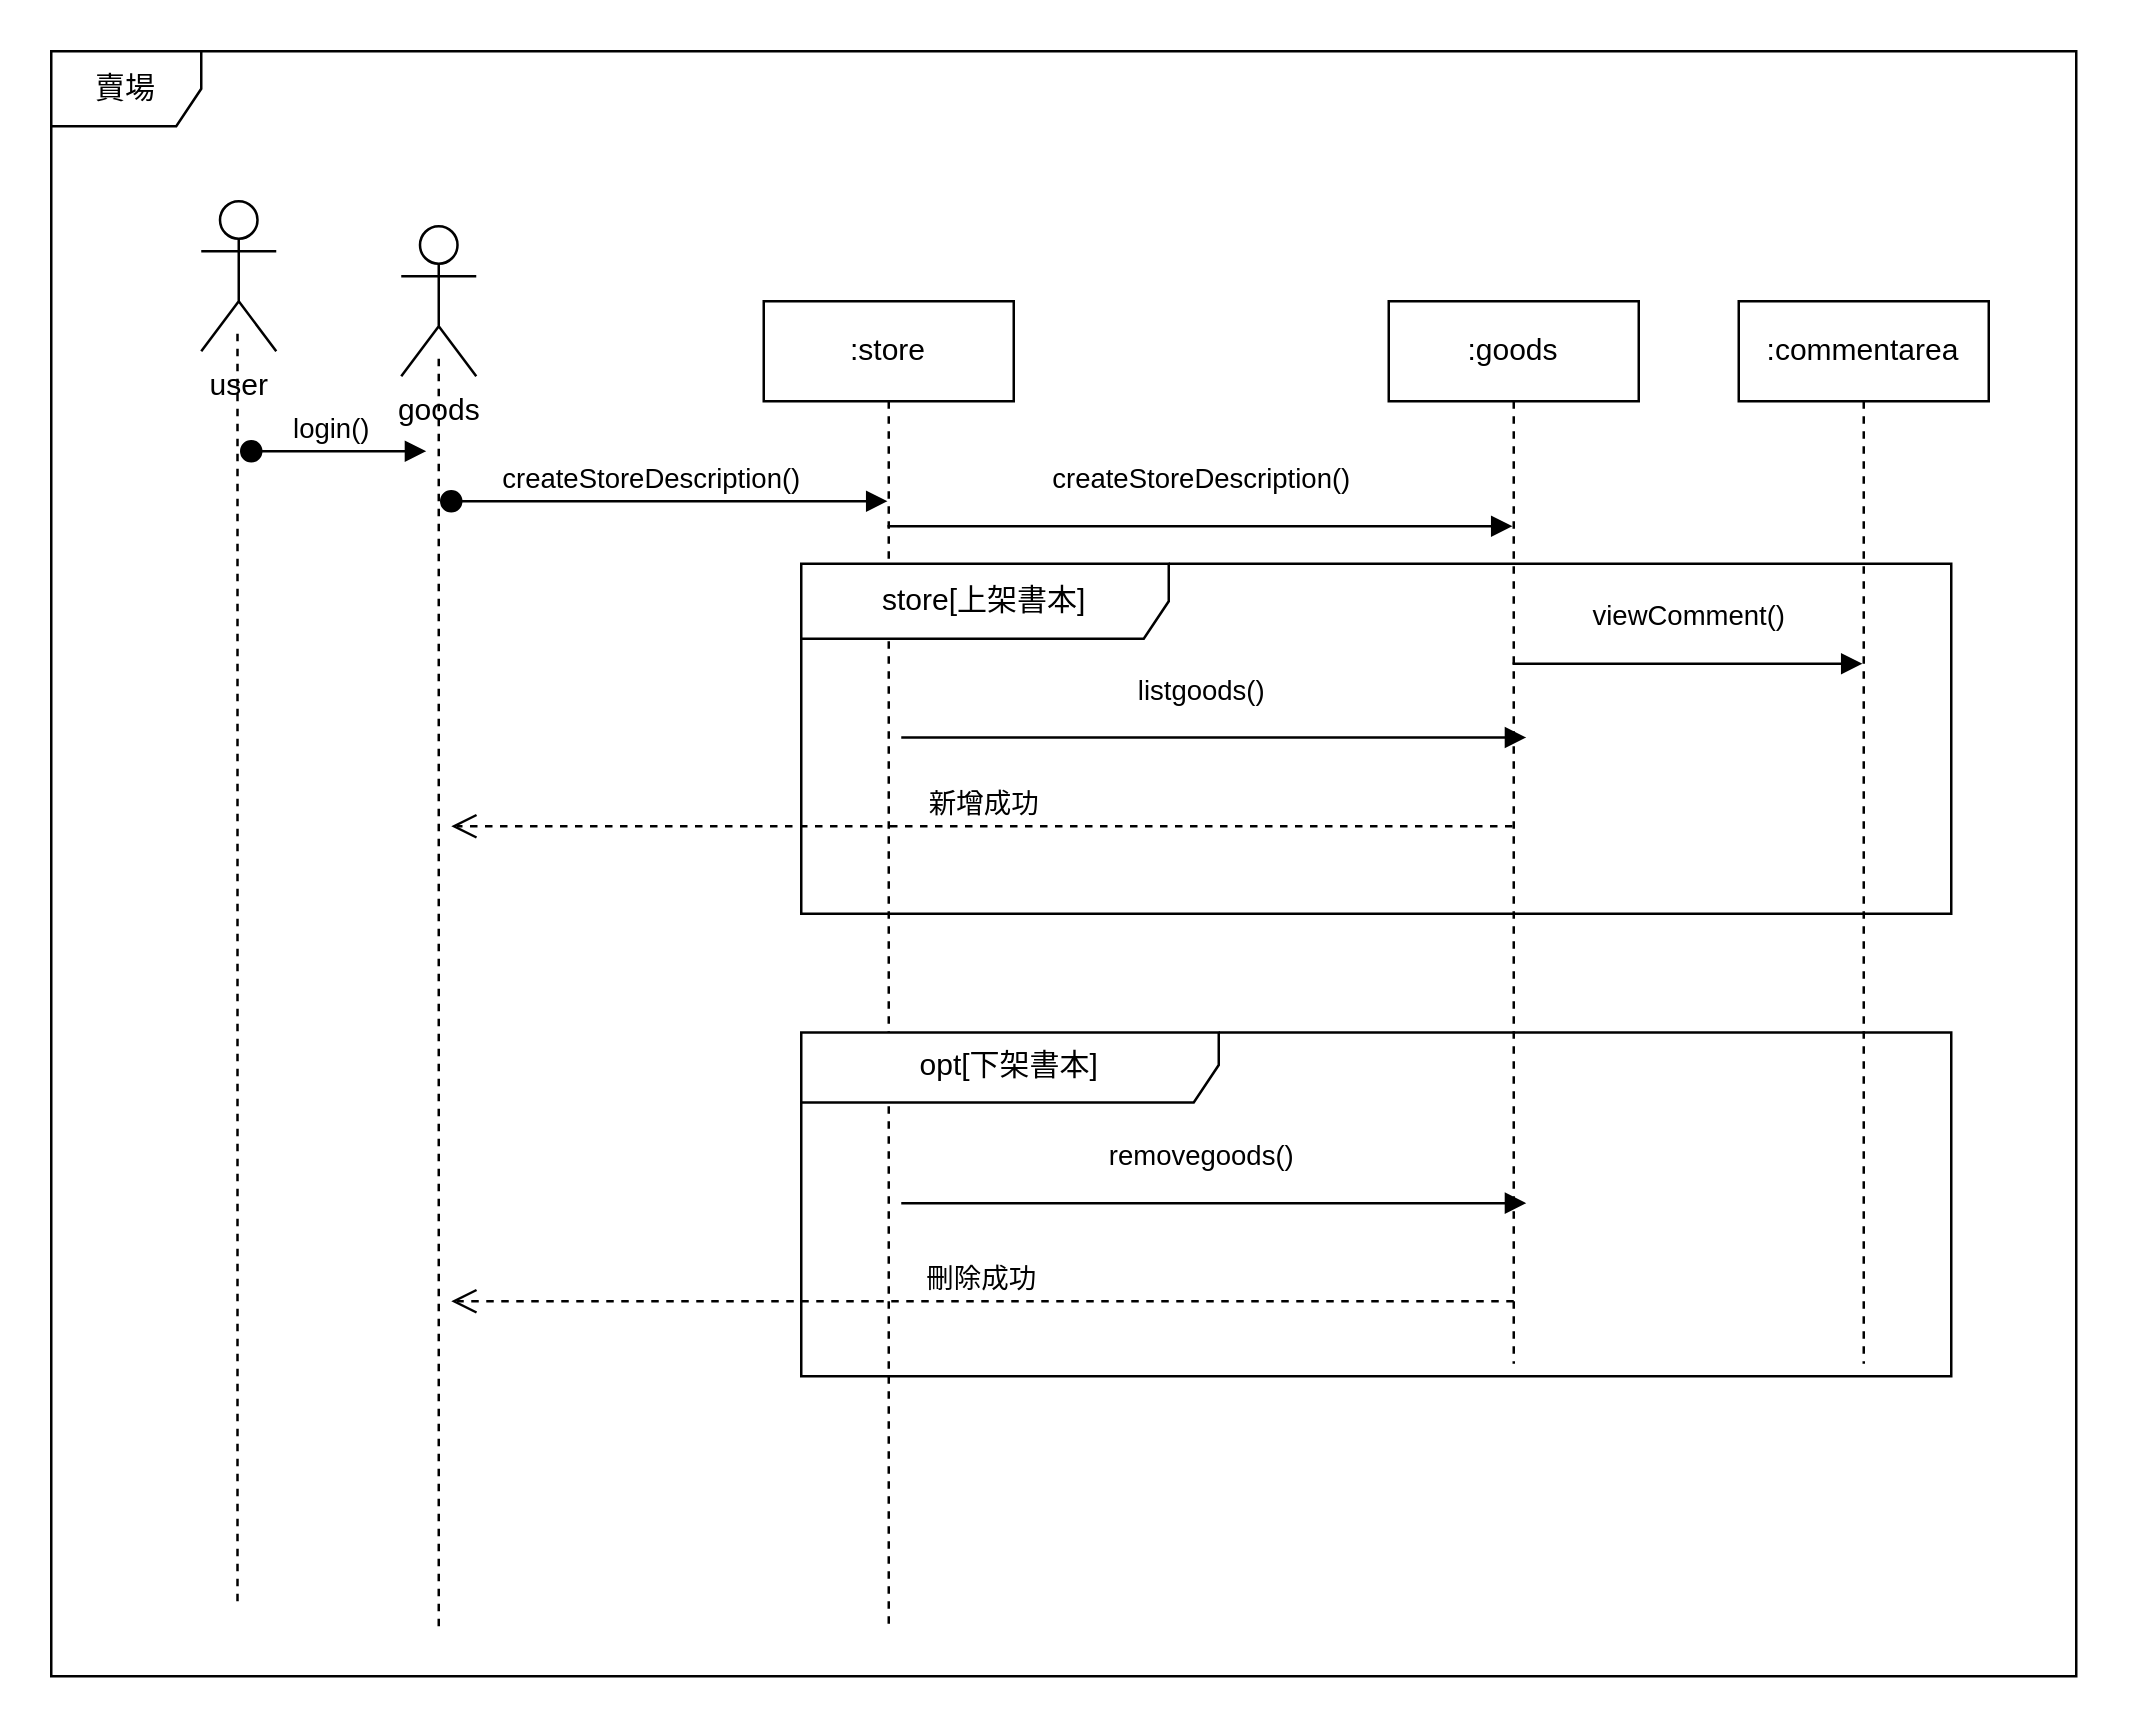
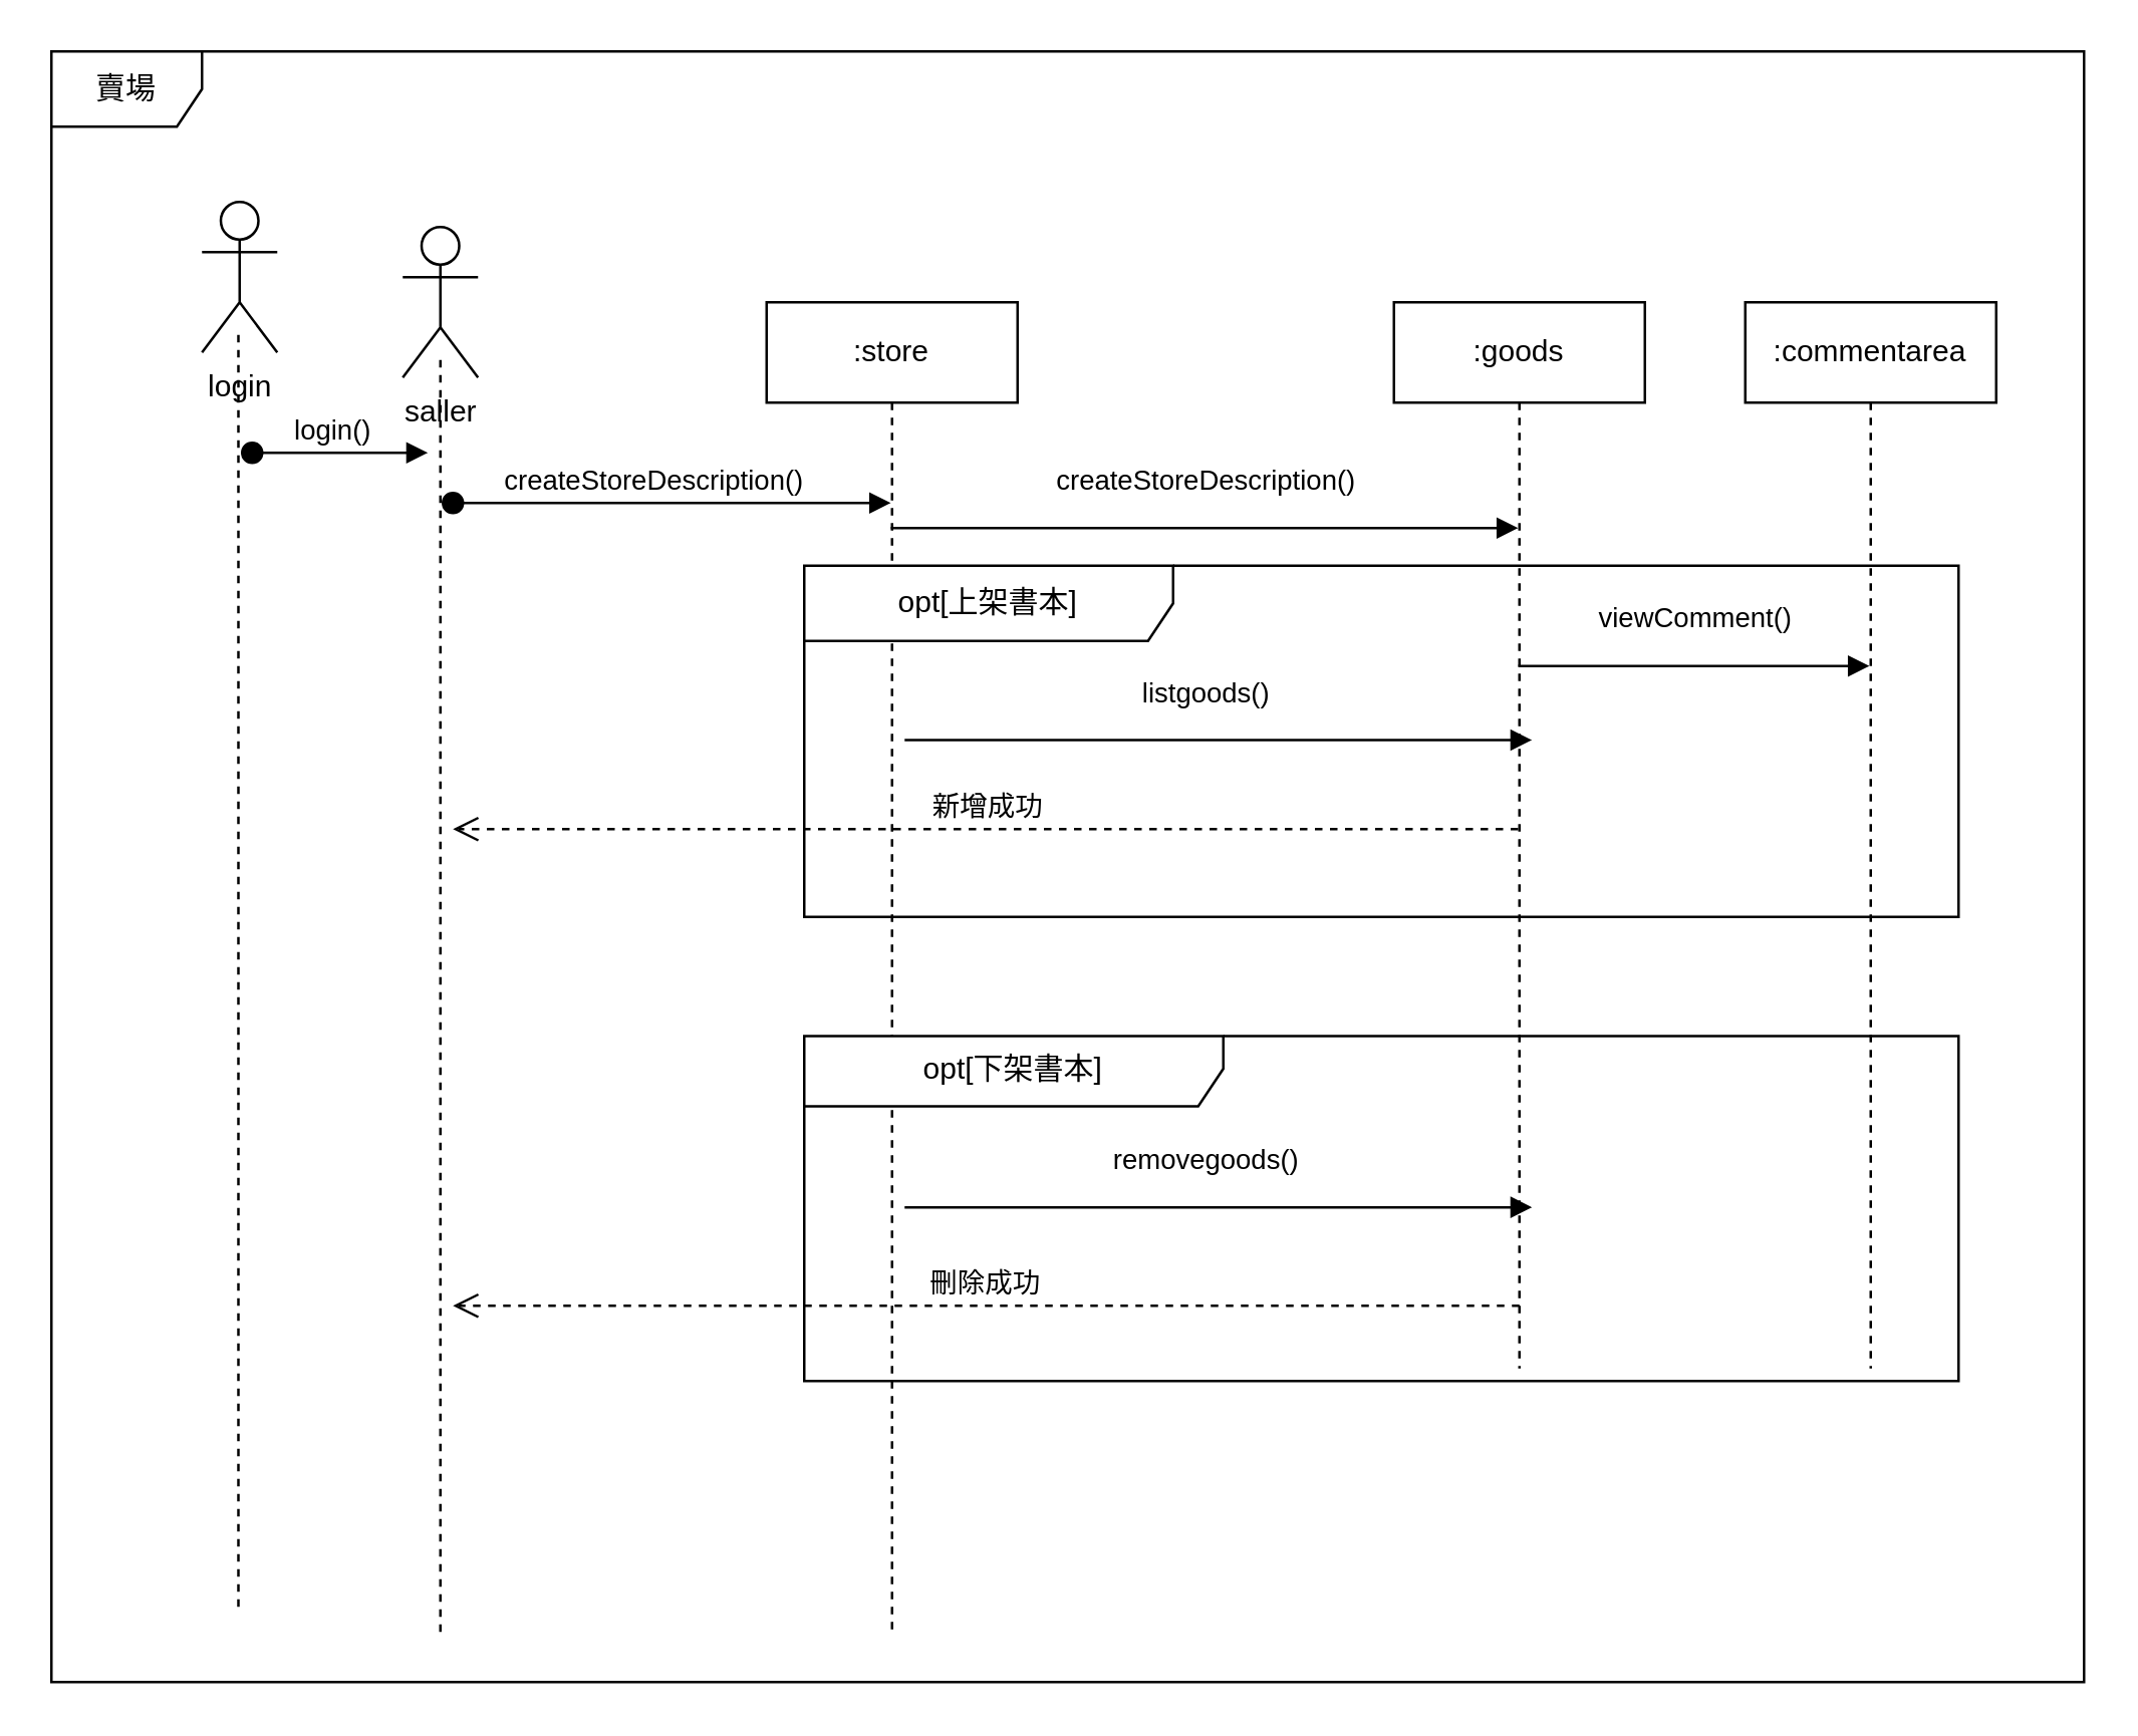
  <mxCell id="0" />
  <mxCell id="1" parent="0" />
  <mxCell id="2" value=":store" style="shape=umlLifeline;perimeter=lifelinePerimeter;whiteSpace=wrap;html=1;container=0;dropTarget=0;collapsible=0;recursiveResize=0;outlineConnect=0;portConstraint=eastwest;newEdgeStyle={&quot;edgeStyle&quot;:&quot;elbowEdgeStyle&quot;,&quot;elbow&quot;:&quot;vertical&quot;,&quot;curved&quot;:0,&quot;rounded&quot;:0};" parent="1" vertex="1"><mxGeometry x="305" y="120" width="100" height="530" as="geometry" /></mxCell>
  <mxCell id="3" value="createStoreDescription()" style="html=1;verticalAlign=bottom;startArrow=oval;endArrow=block;startSize=8;edgeStyle=elbowEdgeStyle;elbow=vertical;curved=0;rounded=0;startFill=1;" parent="2" target="2" edge="1"><mxGeometry x="-0.083" relative="1" as="geometry"><mxPoint x="-125" y="80" as="sourcePoint" /><mxPoint x="45" y="70" as="targetPoint" /><Array as="points"><mxPoint x="-65" y="80" /><mxPoint x="-10" y="70" /><mxPoint x="-30" y="70" /></Array><mxPoint as="offset" /></mxGeometry></mxCell>
  <mxCell id="4" value=":goods" style="shape=umlLifeline;perimeter=lifelinePerimeter;whiteSpace=wrap;html=1;container=0;dropTarget=0;collapsible=0;recursiveResize=0;outlineConnect=0;portConstraint=eastwest;newEdgeStyle={&quot;edgeStyle&quot;:&quot;elbowEdgeStyle&quot;,&quot;elbow&quot;:&quot;vertical&quot;,&quot;curved&quot;:0,&quot;rounded&quot;:0};" parent="1" vertex="1"><mxGeometry x="555" y="120" width="100" height="425" as="geometry" /></mxCell>
  <mxCell id="5" value=":commentarea" style="shape=umlLifeline;perimeter=lifelinePerimeter;whiteSpace=wrap;html=1;container=0;dropTarget=0;collapsible=0;recursiveResize=0;outlineConnect=0;portConstraint=eastwest;newEdgeStyle={&quot;edgeStyle&quot;:&quot;elbowEdgeStyle&quot;,&quot;elbow&quot;:&quot;vertical&quot;,&quot;curved&quot;:0,&quot;rounded&quot;:0};" parent="1" vertex="1"><mxGeometry x="695" y="120" width="100" height="425" as="geometry" /></mxCell>
  <mxCell id="6" value="" style="endArrow=none;dashed=1;html=1;rounded=0;" parent="1" edge="1"><mxGeometry width="50" height="50" relative="1" as="geometry"><mxPoint x="175" y="650" as="sourcePoint" /><mxPoint x="175" y="140" as="targetPoint" /></mxGeometry></mxCell>
  <mxCell id="7" value="opt[下架書本]" style="shape=umlFrame;whiteSpace=wrap;html=1;pointerEvents=0;width=167;height=28;" parent="1" vertex="1"><mxGeometry x="320" y="412.5" width="460" height="137.5" as="geometry" /></mxCell>
  <mxCell id="8" value="賣場" style="shape=umlFrame;whiteSpace=wrap;html=1;pointerEvents=0;" parent="1" vertex="1"><mxGeometry x="20" y="20" width="810" height="650" as="geometry" /></mxCell>
- <mxCell id="9" value="store[上架書本]" style="shape=umlFrame;whiteSpace=wrap;html=1;pointerEvents=0;width=147;height=30;" parent="1" vertex="1"><mxGeometry x="320" y="225" width="460" height="140" as="geometry" /></mxCell>
+ <mxCell id="9" value="opt[上架書本]" style="shape=umlFrame;whiteSpace=wrap;html=1;pointerEvents=0;width=147;height=30;" parent="1" vertex="1"><mxGeometry x="320" y="225" width="460" height="140" as="geometry" /></mxCell>
  <mxCell id="10" value="createStoreDescription()" style="html=1;verticalAlign=bottom;endArrow=block;edgeStyle=elbowEdgeStyle;elbow=vertical;curved=0;rounded=0;" parent="1" source="2" target="4" edge="1"><mxGeometry y="10" relative="1" as="geometry"><mxPoint x="367.5" y="215" as="sourcePoint" /><Array as="points"><mxPoint x="470" y="210" /><mxPoint x="417" y="205" /><mxPoint x="522.5" y="215" /></Array><mxPoint x="607.5" y="215" as="targetPoint" /><mxPoint as="offset" /></mxGeometry></mxCell>
  <mxCell id="11" value="viewComment()" style="html=1;verticalAlign=bottom;endArrow=block;edgeStyle=elbowEdgeStyle;elbow=vertical;curved=0;rounded=0;" parent="1" source="4" target="5" edge="1"><mxGeometry y="10" relative="1" as="geometry"><mxPoint x="492" y="265" as="sourcePoint" /><Array as="points"><mxPoint x="657" y="265" /><mxPoint x="647" y="265" /><mxPoint x="647" y="275" /><mxPoint x="667" y="255" /><mxPoint x="587" y="270" /><mxPoint x="659.5" y="275" /></Array><mxPoint x="742" y="265" as="targetPoint" /><mxPoint as="offset" /></mxGeometry></mxCell>
- <mxCell id="12" value="user" style="shape=umlActor;verticalLabelPosition=bottom;verticalAlign=top;html=1;outlineConnect=0;" parent="1" vertex="1"><mxGeometry x="80" y="80" width="30" height="60" as="geometry" /></mxCell>
+ <mxCell id="12" value="login" style="shape=umlActor;verticalLabelPosition=bottom;verticalAlign=top;html=1;outlineConnect=0;" parent="1" vertex="1"><mxGeometry x="80" y="80" width="30" height="60" as="geometry" /></mxCell>
  <mxCell id="13" value="" style="endArrow=none;dashed=1;html=1;rounded=0;" parent="1" edge="1"><mxGeometry width="50" height="50" relative="1" as="geometry"><mxPoint x="94.5" y="640" as="sourcePoint" /><mxPoint x="94.5" y="130" as="targetPoint" /></mxGeometry></mxCell>
  <mxCell id="14" value="login()" style="html=1;verticalAlign=bottom;startArrow=oval;endArrow=block;startSize=8;edgeStyle=elbowEdgeStyle;elbow=vertical;curved=0;rounded=0;startFill=1;" parent="1" edge="1"><mxGeometry x="-0.083" relative="1" as="geometry"><mxPoint x="100" y="180" as="sourcePoint" /><mxPoint x="170" y="180" as="targetPoint" /><Array as="points"><mxPoint x="160" y="180" /><mxPoint x="175" y="235" /></Array><mxPoint as="offset" /></mxGeometry></mxCell>
- <mxCell id="15" value="goods" style="shape=umlActor;verticalLabelPosition=bottom;verticalAlign=top;html=1;" parent="1" vertex="1"><mxGeometry x="160" y="90" width="30" height="60" as="geometry" /></mxCell>
+ <mxCell id="15" value="saller" style="shape=umlActor;verticalLabelPosition=bottom;verticalAlign=top;html=1;" parent="1" vertex="1"><mxGeometry x="160" y="90" width="30" height="60" as="geometry" /></mxCell>
  <mxCell id="16" value="listgoods()" style="html=1;verticalAlign=bottom;endArrow=block;edgeStyle=elbowEdgeStyle;elbow=vertical;curved=0;rounded=0;startArrow=none;startFill=0;" parent="1" edge="1"><mxGeometry x="-0.04" y="10" relative="1" as="geometry"><mxPoint x="360" y="294.5" as="sourcePoint" /><Array as="points"><mxPoint x="525" y="294.5" /></Array><mxPoint x="610" y="294.5" as="targetPoint" /><mxPoint as="offset" /></mxGeometry></mxCell>
  <mxCell id="17" value="removegoods()" style="html=1;verticalAlign=bottom;endArrow=block;edgeStyle=elbowEdgeStyle;elbow=vertical;curved=0;rounded=0;startArrow=none;startFill=0;" parent="1" edge="1"><mxGeometry x="-0.04" y="10" relative="1" as="geometry"><mxPoint x="360" y="480.75" as="sourcePoint" /><Array as="points"><mxPoint x="525" y="480.75" /></Array><mxPoint x="610" y="480.75" as="targetPoint" /><mxPoint as="offset" /></mxGeometry></mxCell>
  <mxCell id="18" value="新增成功" style="html=1;verticalAlign=bottom;endArrow=open;dashed=1;endSize=8;edgeStyle=elbowEdgeStyle;elbow=vertical;curved=0;rounded=0;" parent="1" source="4" edge="1"><mxGeometry relative="1" as="geometry"><mxPoint x="470" y="332" as="sourcePoint" /><mxPoint x="180" y="330" as="targetPoint" /></mxGeometry></mxCell>
  <mxCell id="19" value="刪除成功" style="html=1;verticalAlign=bottom;endArrow=open;dashed=1;endSize=8;edgeStyle=elbowEdgeStyle;elbow=vertical;curved=0;rounded=0;" parent="1" edge="1"><mxGeometry relative="1" as="geometry"><mxPoint x="605" y="520" as="sourcePoint" /><mxPoint x="180" y="520" as="targetPoint" /></mxGeometry></mxCell>
